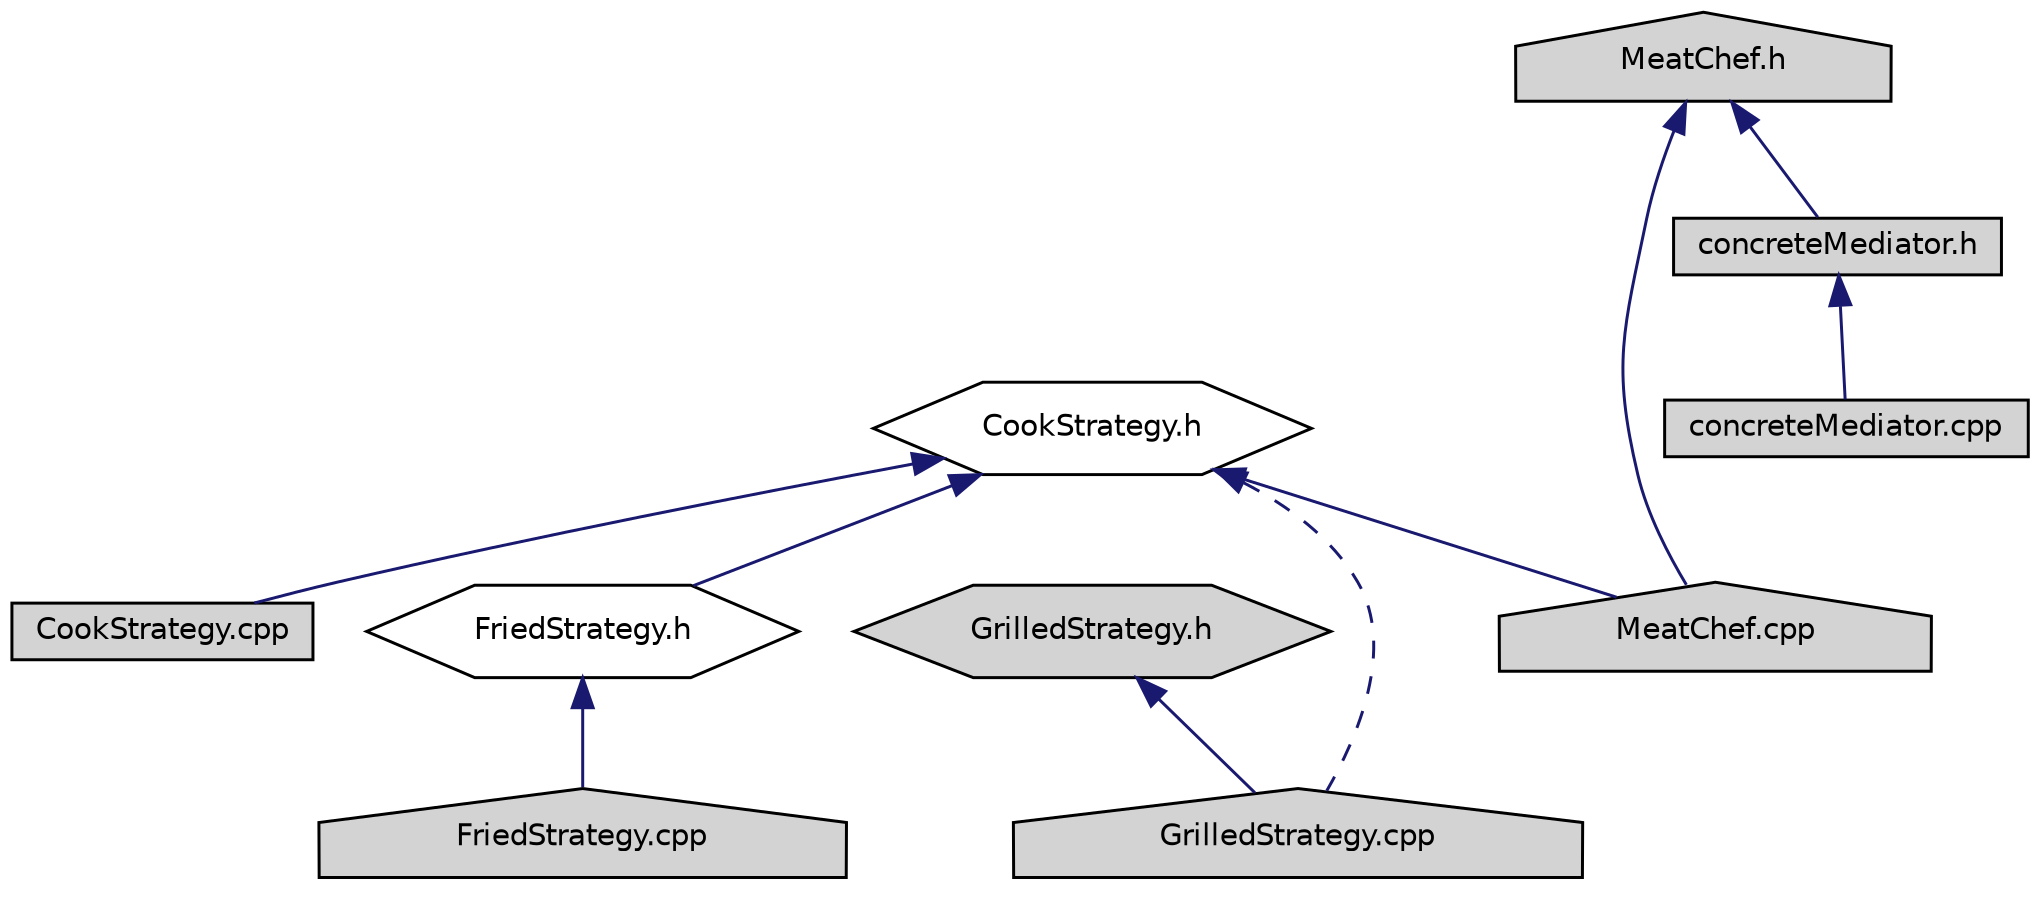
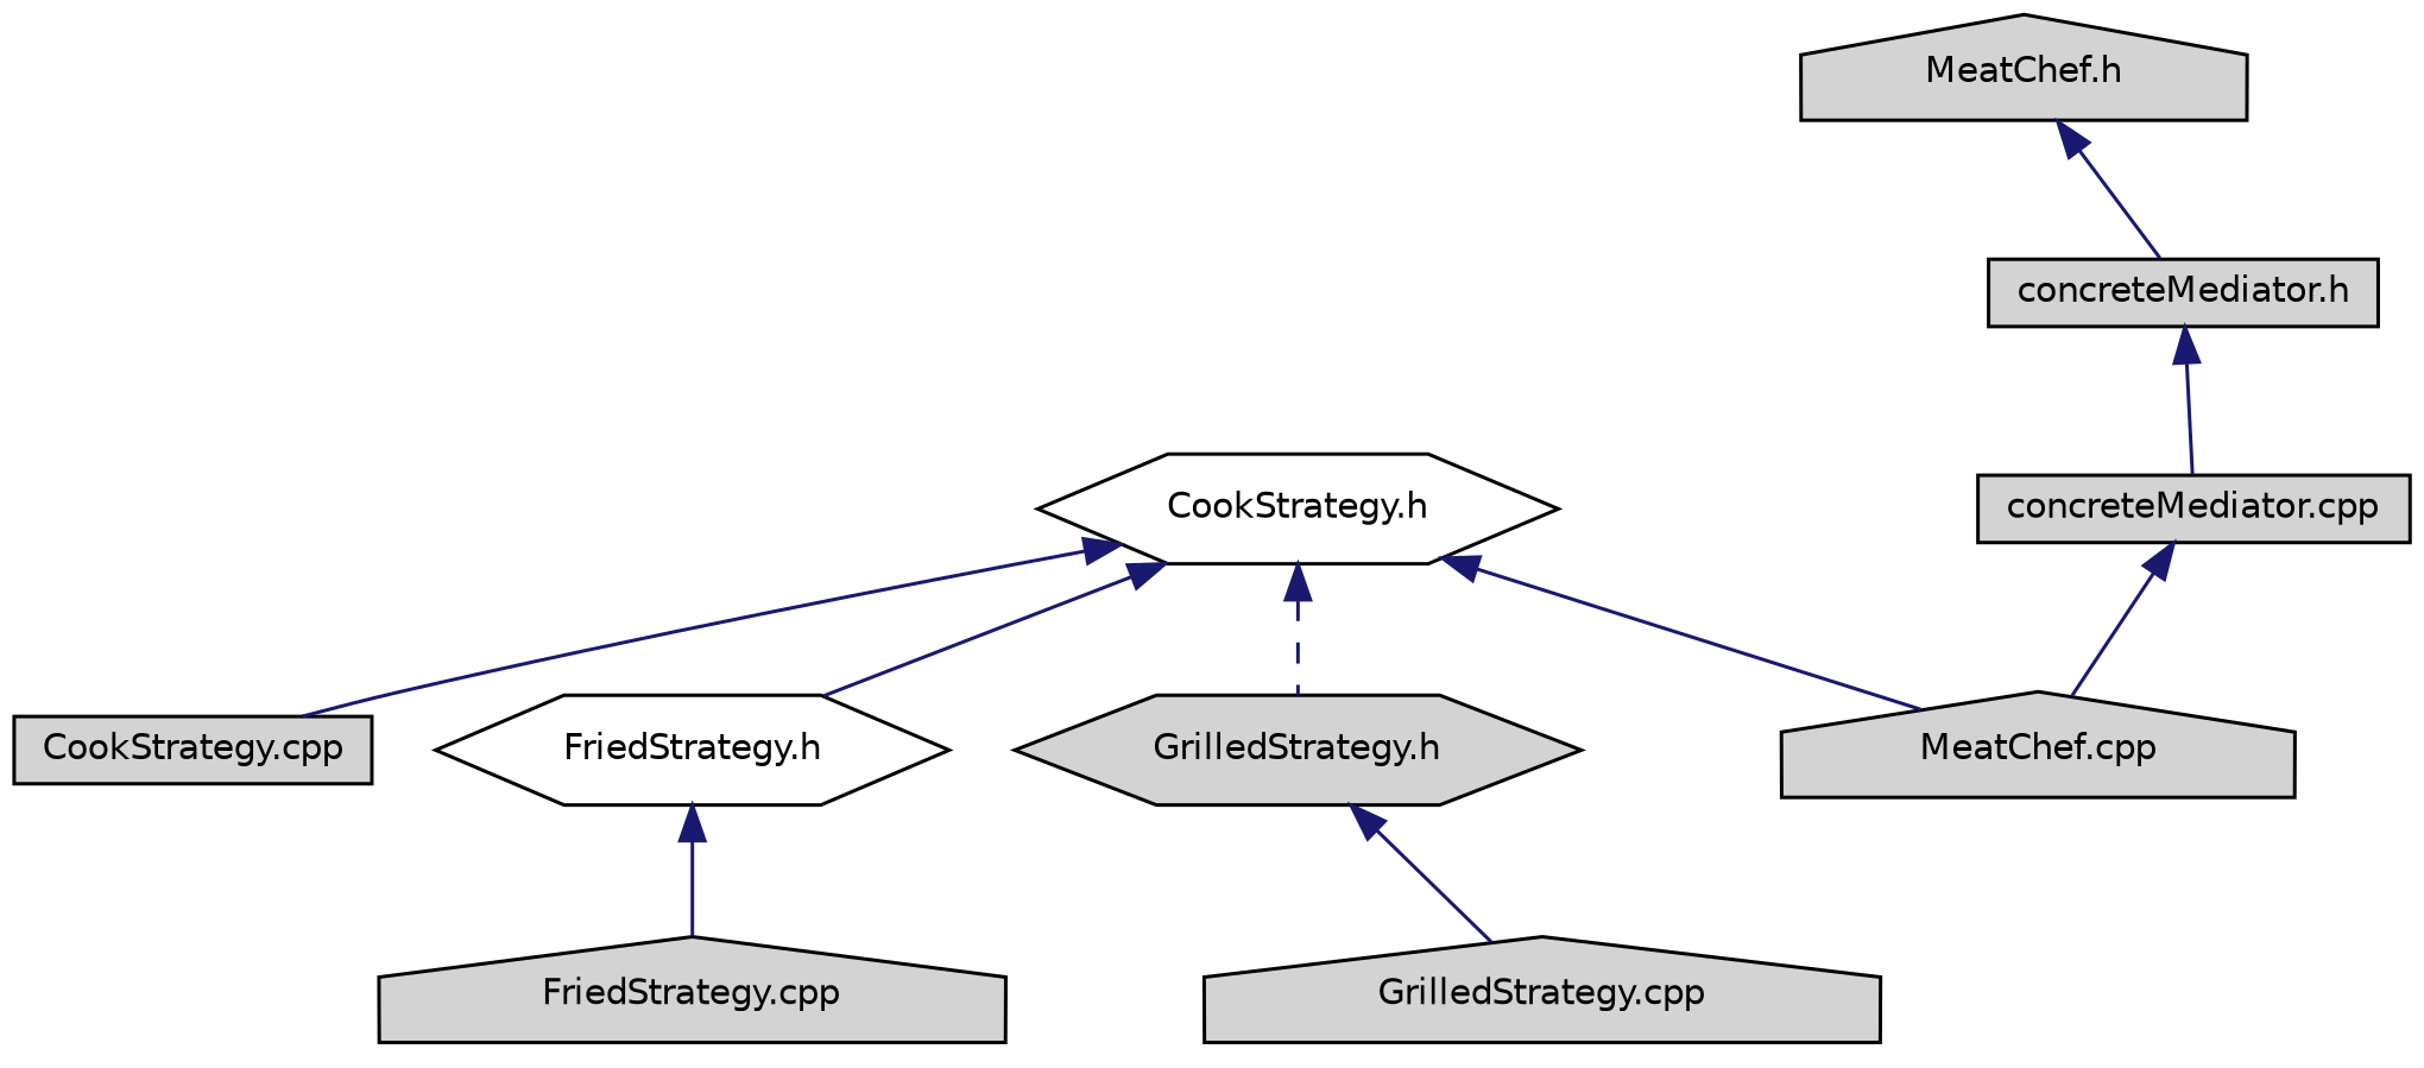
  digraph {
    node [color=black fillcolor=lightgrey fontname=Helvetica fontsize=10 shape=house style=filled]
    edge [color=midnightblue dir=back fontname=Helvetica fontsize=10 labelfontname=Helvetica labelfontsize=10 style=solid]
    n1 [fillcolor=white fontcolor=black height=0.2 label="CookStrategy.h" shape=hexagon width=0.4]
    n2 [height=0.2 label="CookStrategy.cpp" shape=box width=0.4]
    n3 [fillcolor=white height=0.2 label="FriedStrategy.h" shape=hexagon width=0.4]
    n4 [height=0.2 label="GrilledStrategy.h" shape=hexagon width=0.4]
    n5 [height=0.2 label="MeatChef.cpp" width=0.4]
    n6 [height=0.2 label="FriedStrategy.cpp" width=0.4]
    n7 [height=0.2 label="GrilledStrategy.cpp" width=0.4]
    n8 [height=0.2 label="MeatChef.h" width=0.4]
    n9 [height=0.2 label="concreteMediator.h" shape=box width=0.4]
    n10 [height=0.2 label="concreteMediator.cpp" shape=box width=0.4]
    n1 -> n2
    n1 -> n3
-   n1 -> n7 [style=dashed]
+   n1 -> n4 [style=dashed]
    n1 -> n5
    n3 -> n6
    n4 -> n7
-   n8 -> n5
+   n10 -> n5
    n8 -> n9
    n9 -> n10
  }
